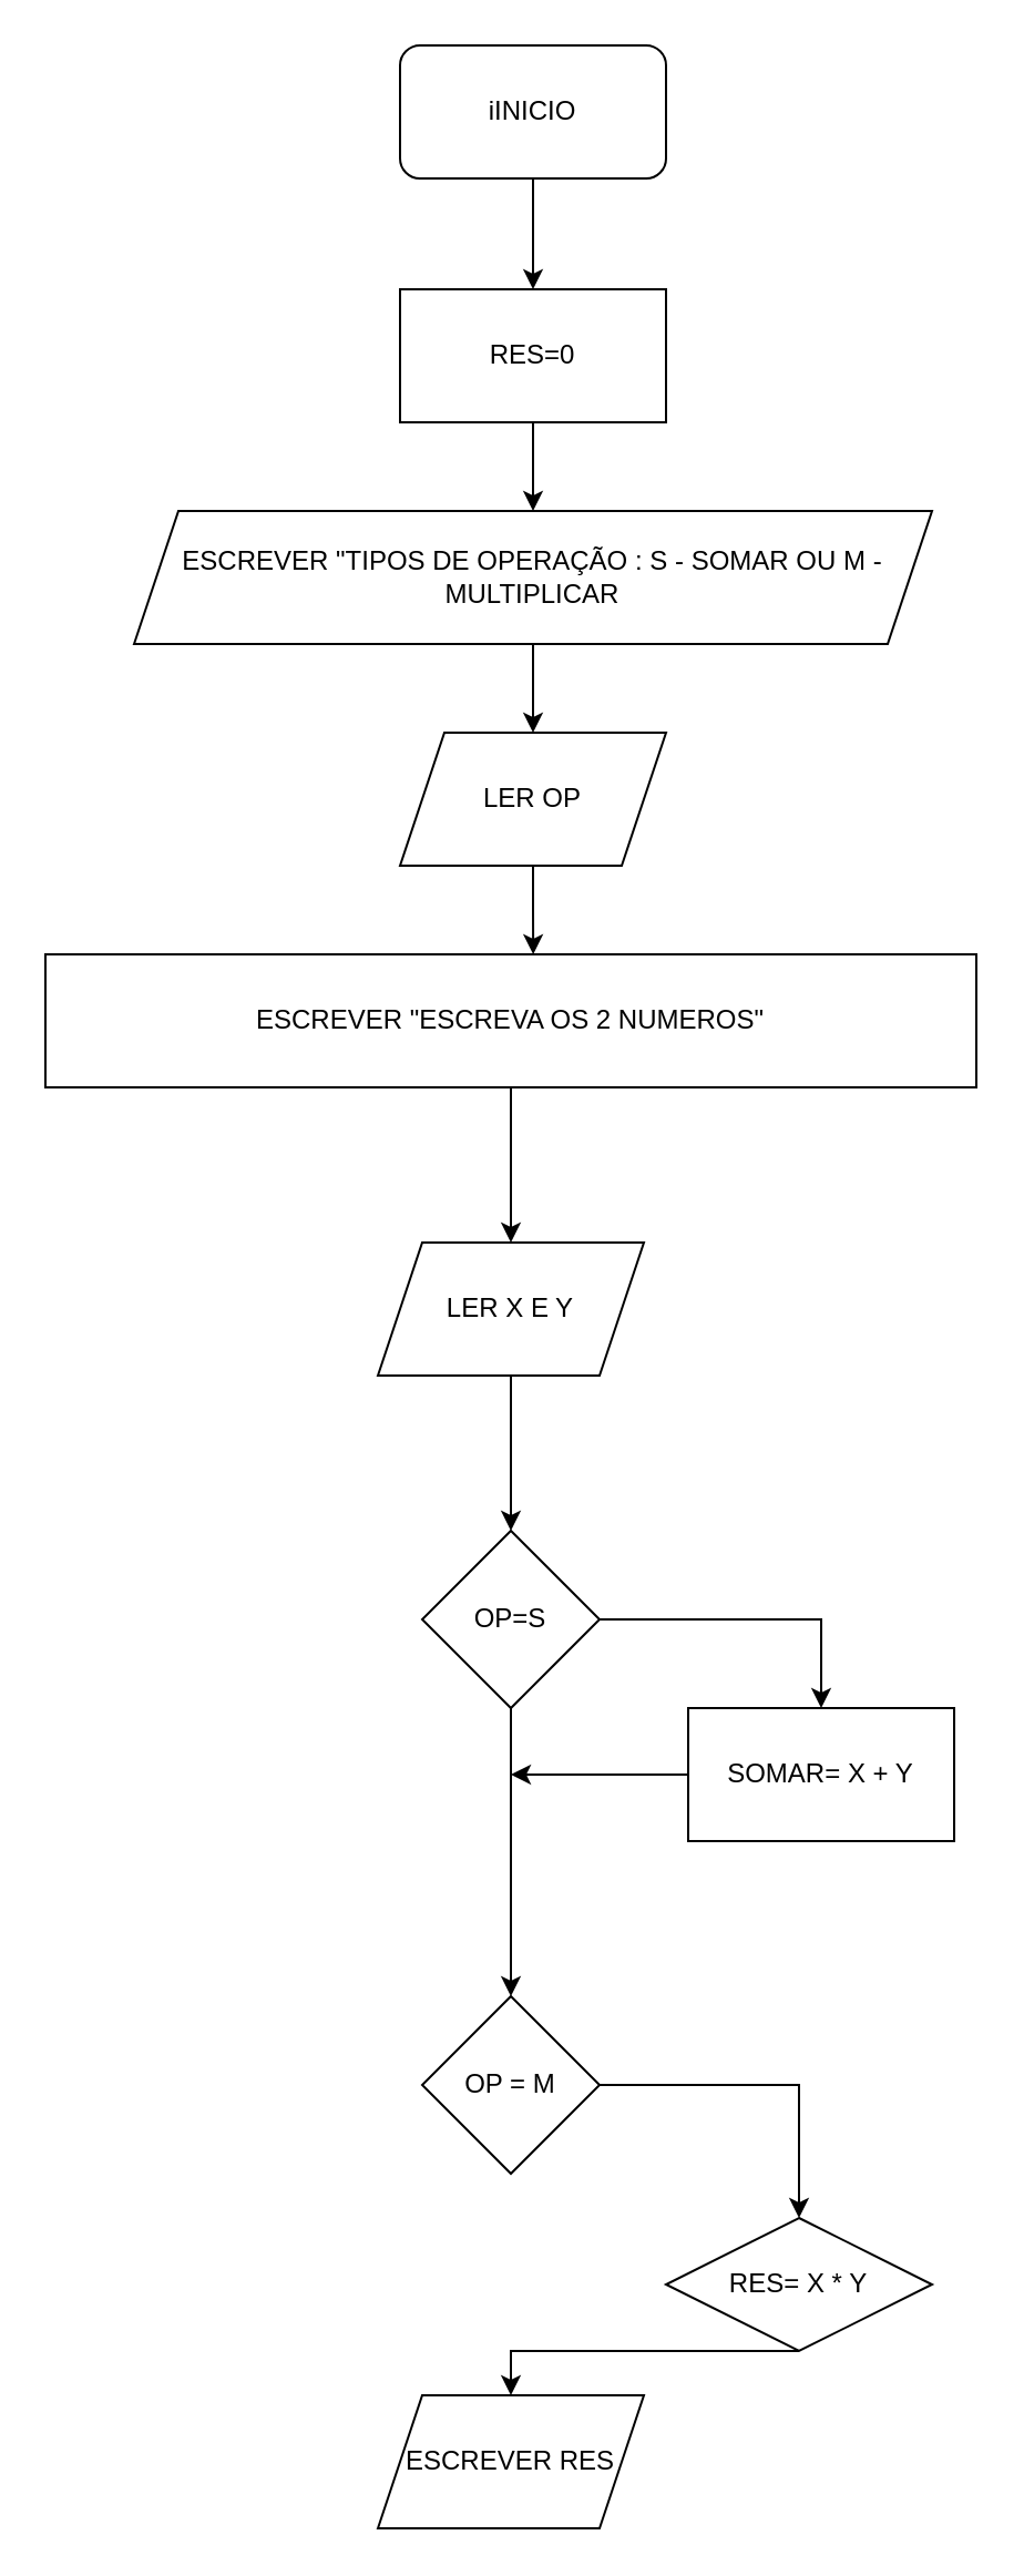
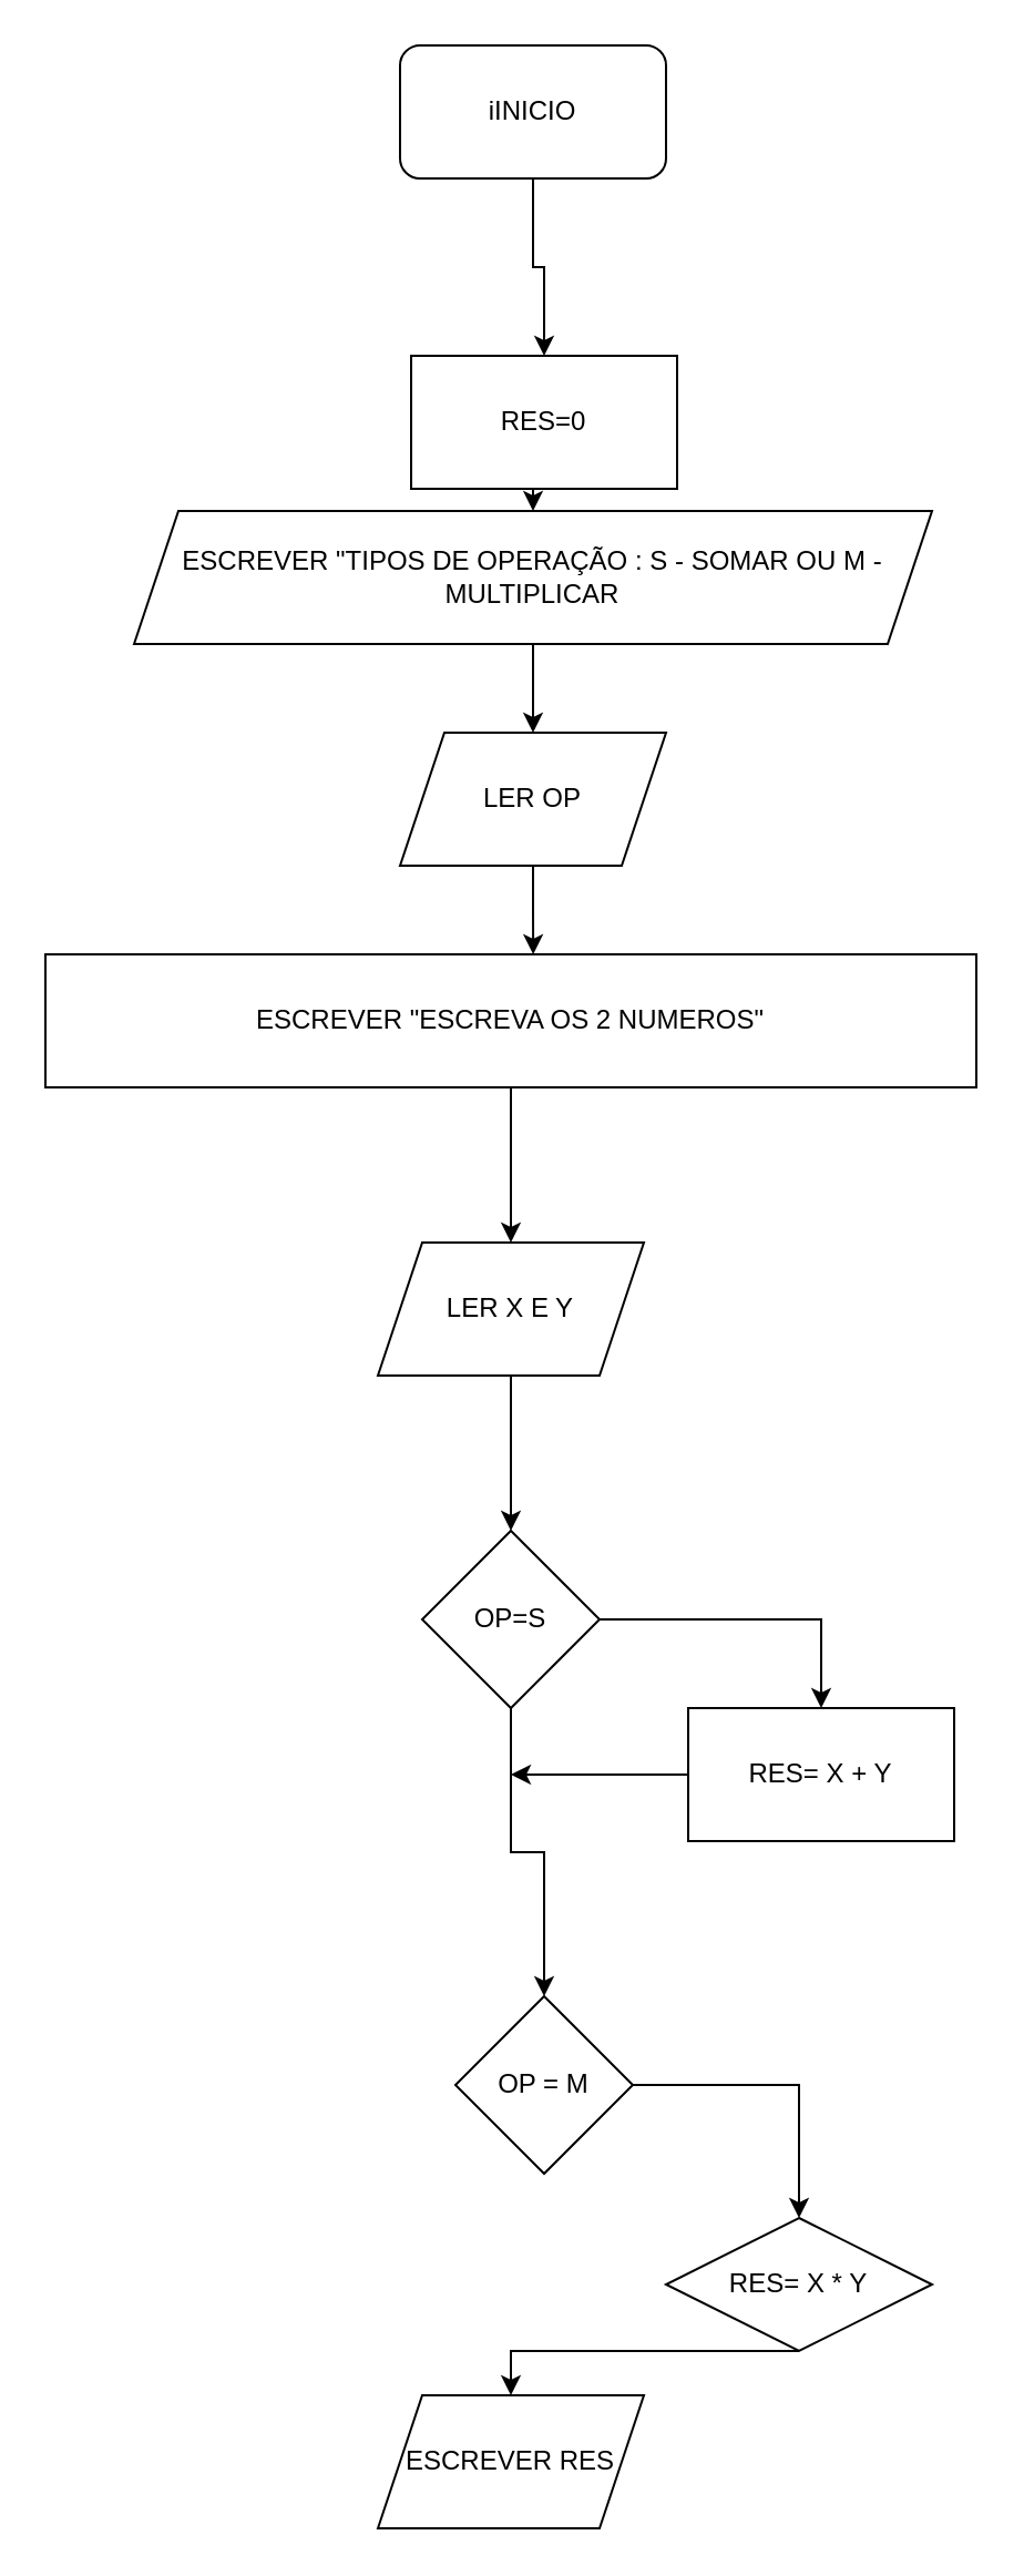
  <mxCell id="0" />
  <mxCell id="1" parent="0" />
  <mxCell id="2" style="edgeStyle=orthogonalEdgeStyle;rounded=0;orthogonalLoop=1;jettySize=auto;html=1;exitX=0.5;exitY=1;exitDx=0;exitDy=0;entryX=0.5;entryY=0;entryDx=0;entryDy=0;" edge="1" parent="1" source="3" target="5"><mxGeometry relative="1" as="geometry" /></mxCell>
  <mxCell id="3" value="iINICIO" style="rounded=1;whiteSpace=wrap;html=1;" vertex="1" parent="1"><mxGeometry x="180" y="20" width="120" height="60" as="geometry" /></mxCell>
  <mxCell id="4" style="edgeStyle=orthogonalEdgeStyle;rounded=0;orthogonalLoop=1;jettySize=auto;html=1;exitX=0.5;exitY=1;exitDx=0;exitDy=0;entryX=0.5;entryY=0;entryDx=0;entryDy=0;" edge="1" parent="1" source="5" target="12"><mxGeometry relative="1" as="geometry" /></mxCell>
- <mxCell id="5" value="RES=0" style="rounded=0;whiteSpace=wrap;html=1;" vertex="1" parent="1"><mxGeometry x="180" y="130" width="120" height="60" as="geometry" /></mxCell>
+ <mxCell id="5" value="RES=0" style="rounded=0;whiteSpace=wrap;html=1;" vertex="1" parent="1"><mxGeometry x="185" y="160" width="120" height="60" as="geometry" /></mxCell>
  <mxCell id="6" style="edgeStyle=orthogonalEdgeStyle;rounded=0;orthogonalLoop=1;jettySize=auto;html=1;exitX=0.5;exitY=1;exitDx=0;exitDy=0;entryX=0.5;entryY=0;entryDx=0;entryDy=0;" edge="1" parent="1" source="7" target="10"><mxGeometry relative="1" as="geometry" /></mxCell>
  <mxCell id="7" value="ESCREVER &quot;ESCREVA OS 2 NUMEROS&quot;" style="rounded=0;whiteSpace=wrap;html=1;" vertex="1" parent="1"><mxGeometry x="20" y="430" width="420" height="60" as="geometry" /></mxCell>
  <mxCell id="8" value="LER OP" style="shape=parallelogram;perimeter=parallelogramPerimeter;whiteSpace=wrap;html=1;fixedSize=1;" vertex="1" parent="1"><mxGeometry x="180" y="330" width="120" height="60" as="geometry" /></mxCell>
  <mxCell id="9" style="edgeStyle=orthogonalEdgeStyle;rounded=0;orthogonalLoop=1;jettySize=auto;html=1;exitX=0.5;exitY=1;exitDx=0;exitDy=0;entryX=0.5;entryY=0;entryDx=0;entryDy=0;" edge="1" parent="1" source="10" target="16"><mxGeometry relative="1" as="geometry" /></mxCell>
  <mxCell id="10" value="LER X E Y" style="shape=parallelogram;perimeter=parallelogramPerimeter;whiteSpace=wrap;html=1;fixedSize=1;" vertex="1" parent="1"><mxGeometry x="170" y="560" width="120" height="60" as="geometry" /></mxCell>
  <mxCell id="11" style="edgeStyle=orthogonalEdgeStyle;rounded=0;orthogonalLoop=1;jettySize=auto;html=1;exitX=0.5;exitY=1;exitDx=0;exitDy=0;entryX=0.5;entryY=0;entryDx=0;entryDy=0;" edge="1" parent="1" source="12" target="8"><mxGeometry relative="1" as="geometry" /></mxCell>
  <mxCell id="12" value="ESCREVER &quot;TIPOS DE OPERAÇÃO : S - SOMAR OU M - MULTIPLICAR" style="shape=parallelogram;perimeter=parallelogramPerimeter;whiteSpace=wrap;html=1;fixedSize=1;" vertex="1" parent="1"><mxGeometry x="60" y="230" width="360" height="60" as="geometry" /></mxCell>
  <mxCell id="13" style="edgeStyle=orthogonalEdgeStyle;rounded=0;orthogonalLoop=1;jettySize=auto;html=1;exitX=0.5;exitY=1;exitDx=0;exitDy=0;entryX=0.524;entryY=0;entryDx=0;entryDy=0;entryPerimeter=0;" edge="1" parent="1" source="8" target="7"><mxGeometry relative="1" as="geometry" /></mxCell>
  <mxCell id="14" style="edgeStyle=orthogonalEdgeStyle;rounded=0;orthogonalLoop=1;jettySize=auto;html=1;exitX=1;exitY=0.5;exitDx=0;exitDy=0;entryX=0.5;entryY=0;entryDx=0;entryDy=0;" edge="1" parent="1" source="16" target="18"><mxGeometry relative="1" as="geometry" /></mxCell>
  <mxCell id="15" style="edgeStyle=orthogonalEdgeStyle;rounded=0;orthogonalLoop=1;jettySize=auto;html=1;exitX=0.5;exitY=1;exitDx=0;exitDy=0;entryX=0.5;entryY=0;entryDx=0;entryDy=0;" edge="1" parent="1" source="16" target="20"><mxGeometry relative="1" as="geometry"><mxPoint x="230" y="900" as="targetPoint" /><Array as="points" /></mxGeometry></mxCell>
  <mxCell id="16" value="OP=S" style="rhombus;whiteSpace=wrap;html=1;" vertex="1" parent="1"><mxGeometry x="190" y="690" width="80" height="80" as="geometry" /></mxCell>
  <mxCell id="17" style="edgeStyle=orthogonalEdgeStyle;rounded=0;orthogonalLoop=1;jettySize=auto;html=1;exitX=0;exitY=0.5;exitDx=0;exitDy=0;" edge="1" parent="1" source="18"><mxGeometry relative="1" as="geometry"><mxPoint x="230" y="800" as="targetPoint" /></mxGeometry></mxCell>
- <mxCell id="18" value="SOMAR= X + Y" style="rounded=0;whiteSpace=wrap;html=1;" vertex="1" parent="1"><mxGeometry x="310" y="770" width="120" height="60" as="geometry" /></mxCell>
+ <mxCell id="18" value="RES= X + Y" style="rounded=0;whiteSpace=wrap;html=1;" vertex="1" parent="1"><mxGeometry x="310" y="770" width="120" height="60" as="geometry" /></mxCell>
  <mxCell id="19" style="edgeStyle=orthogonalEdgeStyle;rounded=0;orthogonalLoop=1;jettySize=auto;html=1;exitX=1;exitY=0.5;exitDx=0;exitDy=0;entryX=0.5;entryY=0;entryDx=0;entryDy=0;" edge="1" parent="1" source="20" target="22"><mxGeometry relative="1" as="geometry" /></mxCell>
- <mxCell id="20" value="OP = M" style="rhombus;whiteSpace=wrap;html=1;" vertex="1" parent="1"><mxGeometry x="190" y="900" width="80" height="80" as="geometry" /></mxCell>
+ <mxCell id="20" value="OP = M" style="rhombus;whiteSpace=wrap;html=1;" vertex="1" parent="1"><mxGeometry x="205" y="900" width="80" height="80" as="geometry" /></mxCell>
  <mxCell id="21" style="edgeStyle=orthogonalEdgeStyle;rounded=0;orthogonalLoop=1;jettySize=auto;html=1;exitX=0.5;exitY=1;exitDx=0;exitDy=0;entryX=0.5;entryY=0;entryDx=0;entryDy=0;" edge="1" parent="1" source="22" target="23"><mxGeometry relative="1" as="geometry"><Array as="points"><mxPoint x="230" y="1060" /></Array></mxGeometry></mxCell>
  <mxCell id="22" value="RES= X * Y" style="rhombus;whiteSpace=wrap;html=1;" vertex="1" parent="1"><mxGeometry x="300" y="1000" width="120" height="60" as="geometry" /></mxCell>
  <mxCell id="23" value="ESCREVER RES" style="shape=parallelogram;perimeter=parallelogramPerimeter;whiteSpace=wrap;html=1;fixedSize=1;" vertex="1" parent="1"><mxGeometry x="170" y="1080" width="120" height="60" as="geometry" /></mxCell>
